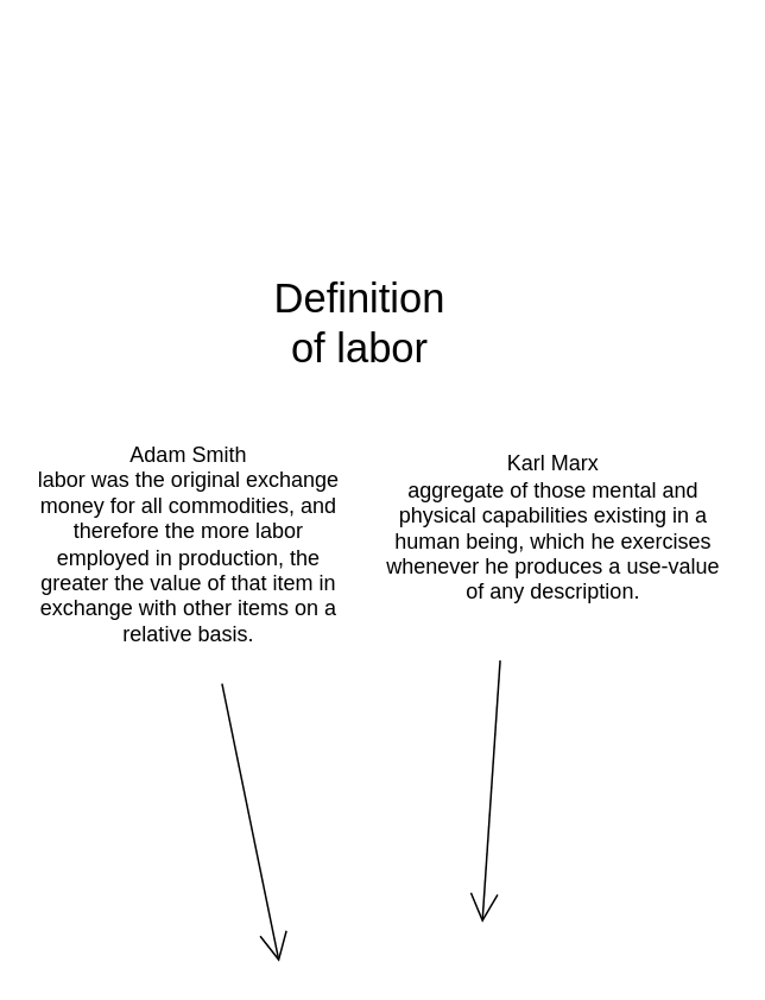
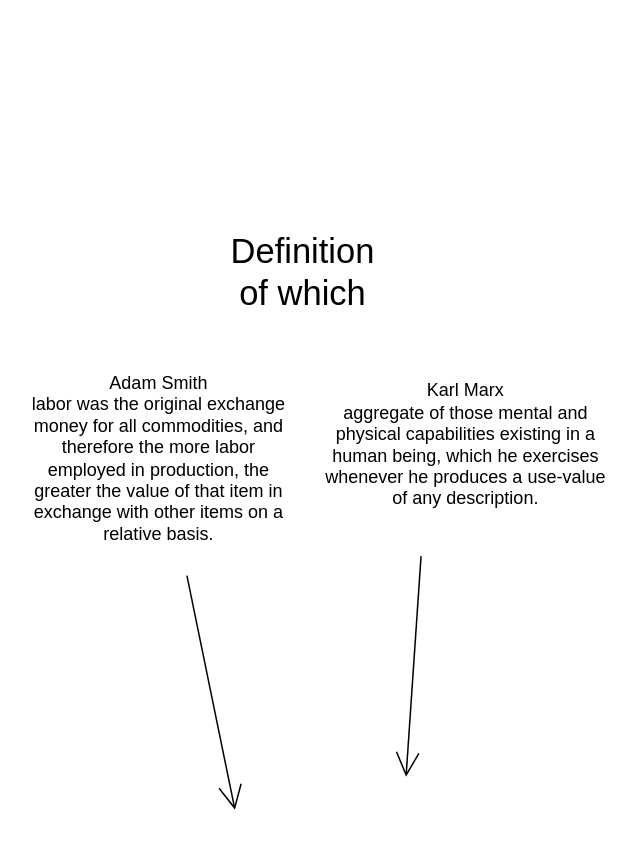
  <mxCell id="0" />
  <mxCell id="1" parent="0" />
  <mxCell id="2" value="" style="edgeStyle=none;orthogonalLoop=1;jettySize=auto;html=1;rounded=0;endArrow=open;startSize=14;endSize=14;sourcePerimeterSpacing=8;targetPerimeterSpacing=8;curved=1;" parent="1" edge="1"><mxGeometry width="120" relative="1" as="geometry"><mxPoint x="124" y="383" as="sourcePoint" /><mxPoint x="156" y="539" as="targetPoint" /><Array as="points" /></mxGeometry></mxCell>
  <mxCell id="3" value="" style="edgeStyle=none;orthogonalLoop=1;jettySize=auto;html=1;rounded=0;endArrow=open;startSize=14;endSize=14;sourcePerimeterSpacing=8;targetPerimeterSpacing=8;curved=1;" parent="1" edge="1"><mxGeometry width="120" relative="1" as="geometry"><mxPoint x="280" y="370" as="sourcePoint" /><mxPoint x="270" y="517" as="targetPoint" /><Array as="points" /></mxGeometry></mxCell>
  <mxCell id="4" value="Adam Smith &lt;br&gt;labor was the original exchange money for all commodities, and therefore the more labor employed in production, the greater the value of that item in exchange with other items on a relative basis." style="text;strokeColor=none;fillColor=none;html=1;align=center;verticalAlign=middle;whiteSpace=wrap;rounded=0;hachureGap=4;" parent="1" vertex="1"><mxGeometry x="20" y="220" width="171" height="169" as="geometry" /></mxCell>
  <mxCell id="5" value="Karl Marx&lt;br&gt;aggregate of those mental and physical capabilities existing in a human being, which he exercises whenever he produces a use-value of any description." style="text;strokeColor=none;fillColor=none;html=1;align=center;verticalAlign=middle;whiteSpace=wrap;rounded=0;hachureGap=4;" parent="1" vertex="1"><mxGeometry x="213" y="203" width="194" height="186" as="geometry" /></mxCell>
- <mxCell id="6" value="&lt;font style=&quot;font-size: 23px&quot;&gt;Definition of labor&lt;/font&gt;" style="text;strokeColor=none;fillColor=none;html=1;align=center;verticalAlign=middle;whiteSpace=wrap;rounded=0;hachureGap=4;" parent="1" vertex="1"><mxGeometry x="146" y="20" width="111" height="322" as="geometry" /></mxCell>
+ <mxCell id="6" value="&lt;font style=&quot;font-size: 23px&quot;&gt;Definition of which&lt;/font&gt;" style="text;strokeColor=none;fillColor=none;html=1;align=center;verticalAlign=middle;whiteSpace=wrap;rounded=0;hachureGap=4;" parent="1" vertex="1"><mxGeometry x="146" y="20" width="111" height="322" as="geometry" /></mxCell>
